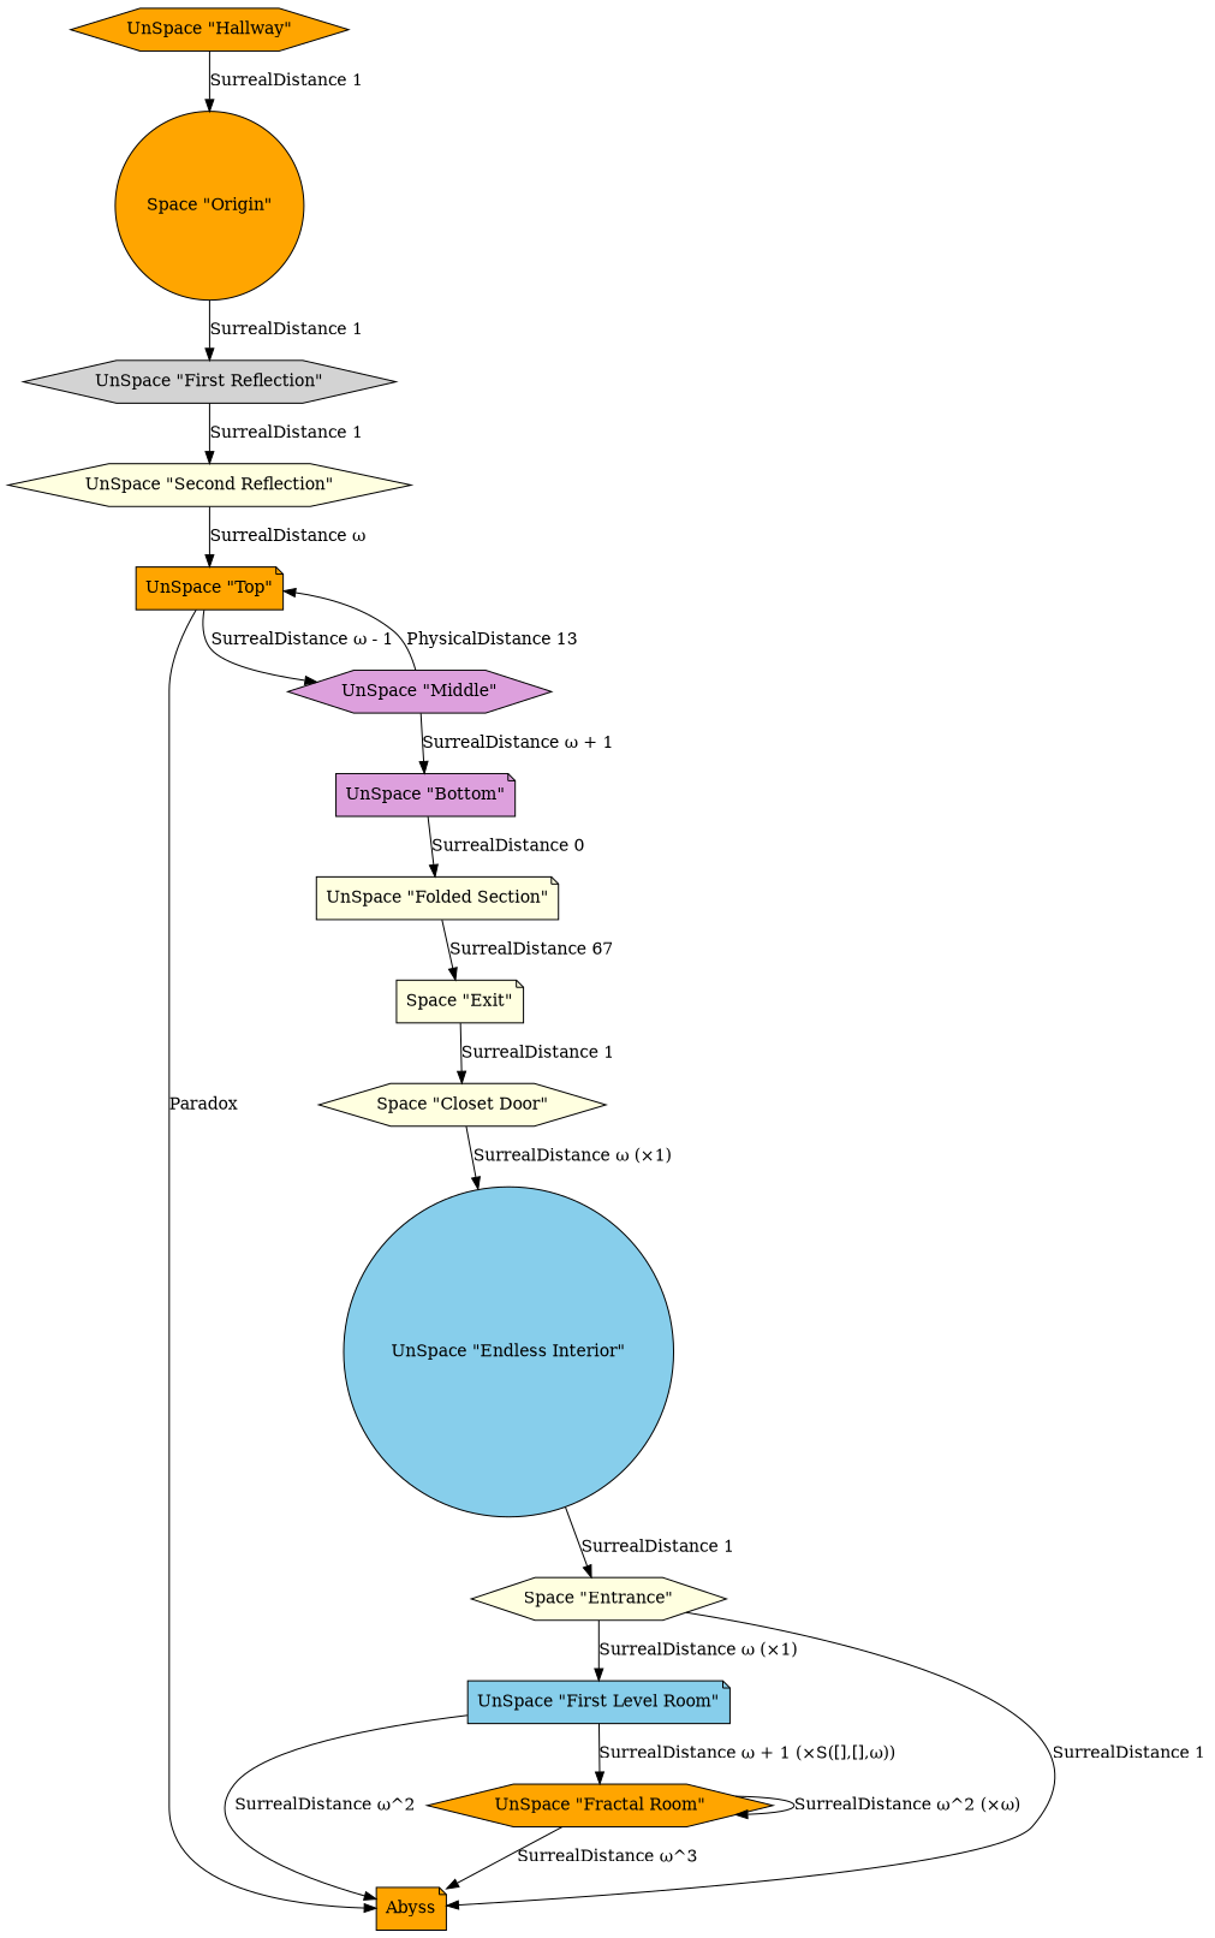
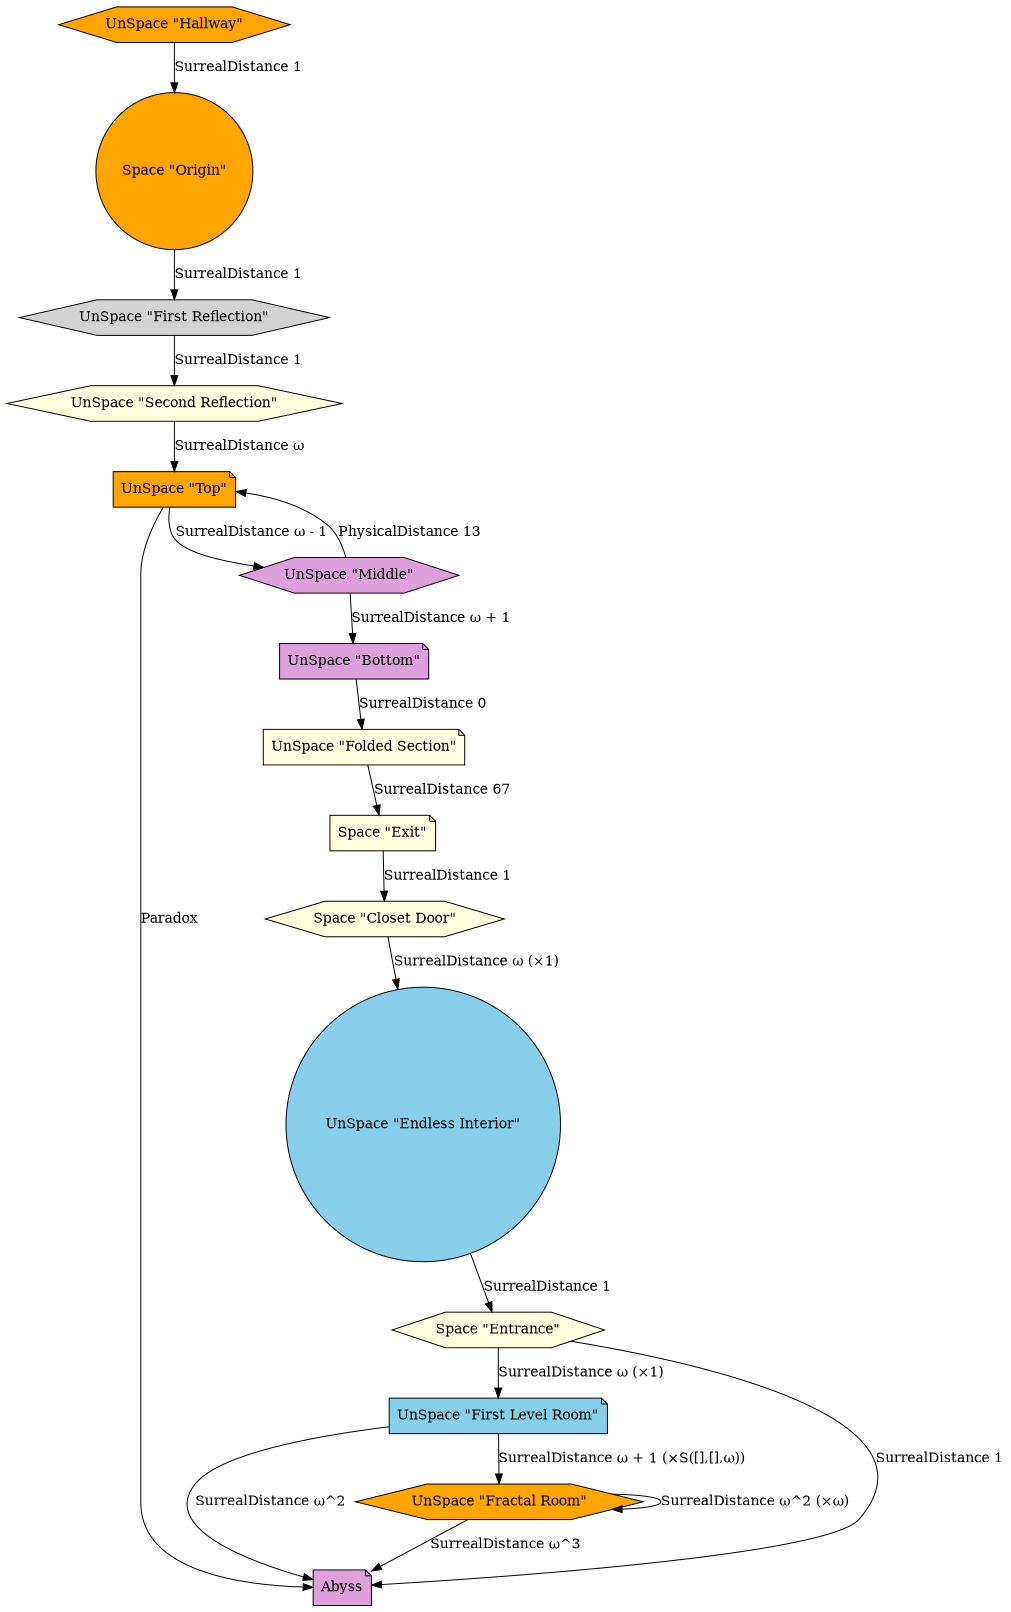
  digraph {
    rankdir=TB
    node [style=filled fillcolor=lightyellow shape=hexagon]
    "Space \"Closet Door\""
    "UnSpace \"Endless Interior\"" [fillcolor=skyblue shape=circle]
    "Space \"Entrance\""
    "UnSpace \"First Level Room\"" [fillcolor=skyblue shape=note]
-   Abyss [fillcolor=orange shape=note]
+   Abyss [fillcolor=plum shape=note]
    "UnSpace \"Fractal Room\"" [fillcolor=orange]
    "Space \"Exit\"" [shape=note]
    "Space \"Origin\"" [fillcolor=orange shape=circle]
    "UnSpace \"First Reflection\"" [fillcolor=lightgrey]
    "UnSpace \"Second Reflection\""
    "UnSpace \"Bottom\"" [fillcolor=plum shape=note]
    "UnSpace \"Folded Section\"" [shape=note]
    "UnSpace \"Top\"" [fillcolor=orange shape=note]
    "UnSpace \"Hallway\"" [fillcolor=orange]
    "UnSpace \"Middle\"" [fillcolor=plum]
    "Space \"Closet Door\"" -> "UnSpace \"Endless Interior\"" [label="SurrealDistance ω (×1)"]
    "UnSpace \"Endless Interior\"" -> "Space \"Entrance\"" [label="SurrealDistance 1"]
    "Space \"Entrance\"" -> "UnSpace \"First Level Room\"" [label="SurrealDistance ω (×1)"]
    "Space \"Entrance\"" -> Abyss [label="SurrealDistance 1"]
    "UnSpace \"First Level Room\"" -> Abyss [label="SurrealDistance ω^2"]
    "UnSpace \"First Level Room\"" -> "UnSpace \"Fractal Room\"" [label="SurrealDistance ω + 1 (×S([],[],ω))"]
    "UnSpace \"Fractal Room\"" -> Abyss [label="SurrealDistance ω^3"]
    "UnSpace \"Fractal Room\"" -> "UnSpace \"Fractal Room\"" [label="SurrealDistance ω^2 (×ω)"]
    "Space \"Exit\"" -> "Space \"Closet Door\"" [label="SurrealDistance 1"]
    "Space \"Origin\"" -> "UnSpace \"First Reflection\"" [label="SurrealDistance 1"]
    "UnSpace \"First Reflection\"" -> "UnSpace \"Second Reflection\"" [label="SurrealDistance 1"]
    "UnSpace \"Second Reflection\"" -> "UnSpace \"Top\"" [label="SurrealDistance ω"]
    "UnSpace \"Bottom\"" -> "UnSpace \"Folded Section\"" [label="SurrealDistance 0"]
    "UnSpace \"Folded Section\"" -> "Space \"Exit\"" [label="SurrealDistance 67"]
    "UnSpace \"Top\"" -> Abyss [label=Paradox]
    "UnSpace \"Top\"" -> "UnSpace \"Middle\"" [label="SurrealDistance ω - 1"]
    "UnSpace \"Hallway\"" -> "Space \"Origin\"" [label="SurrealDistance 1"]
    "UnSpace \"Middle\"" -> "UnSpace \"Bottom\"" [label="SurrealDistance ω + 1"]
    "UnSpace \"Middle\"" -> "UnSpace \"Top\"" [label="PhysicalDistance 13"]
  }
